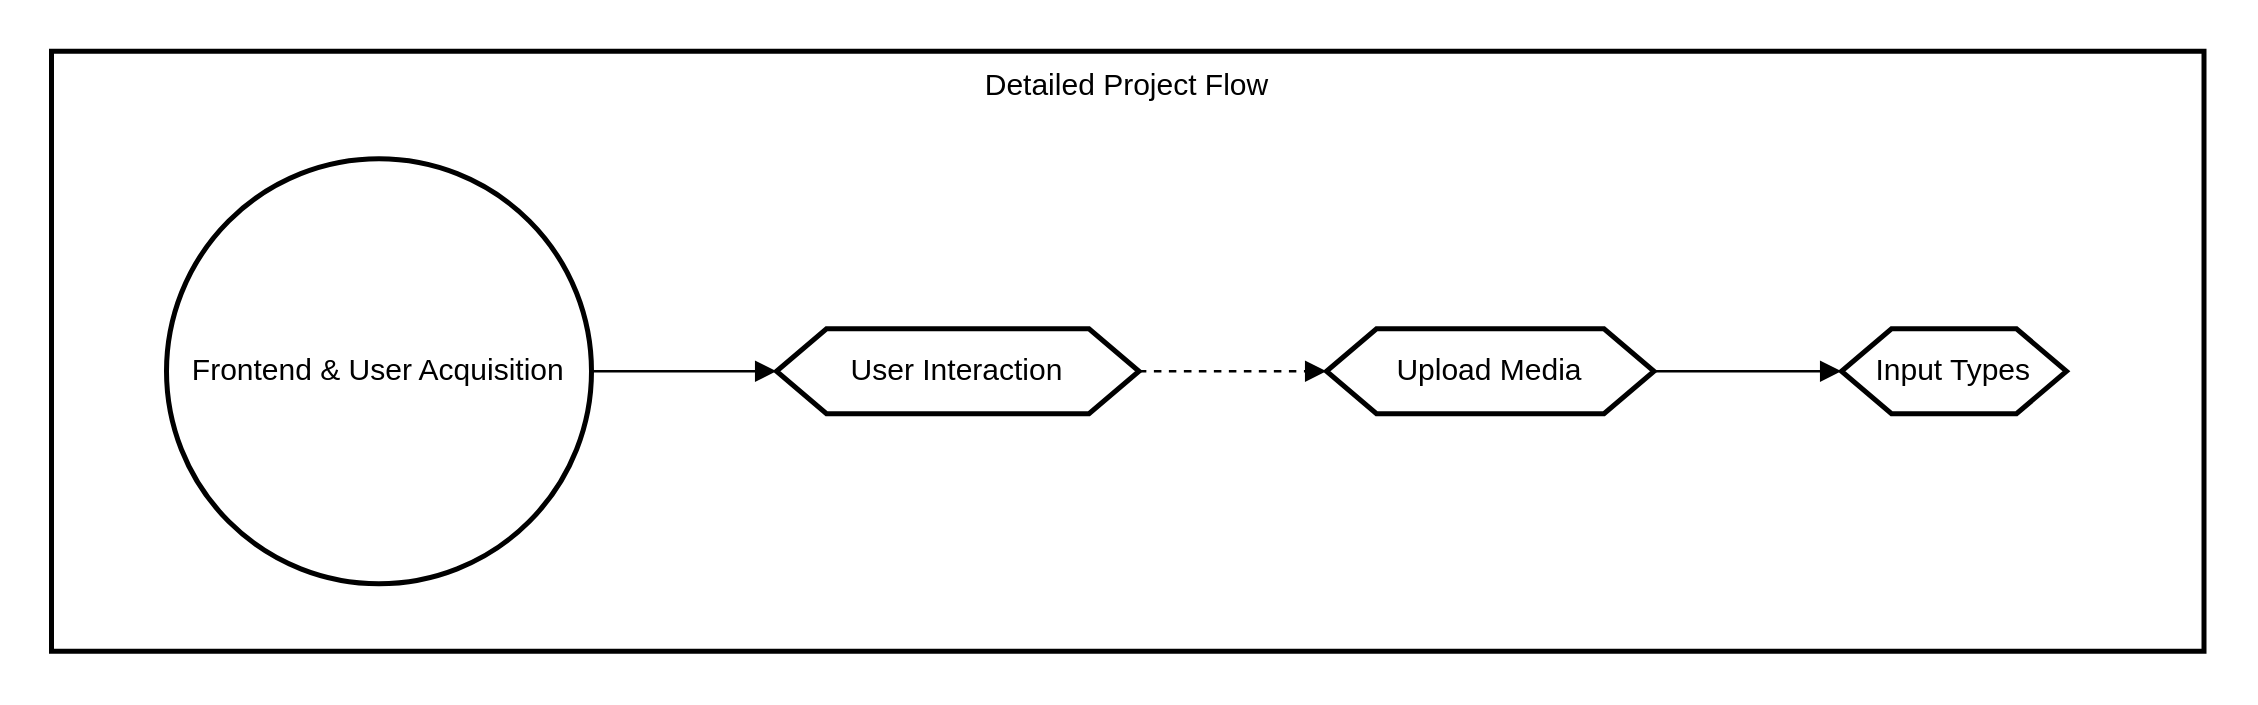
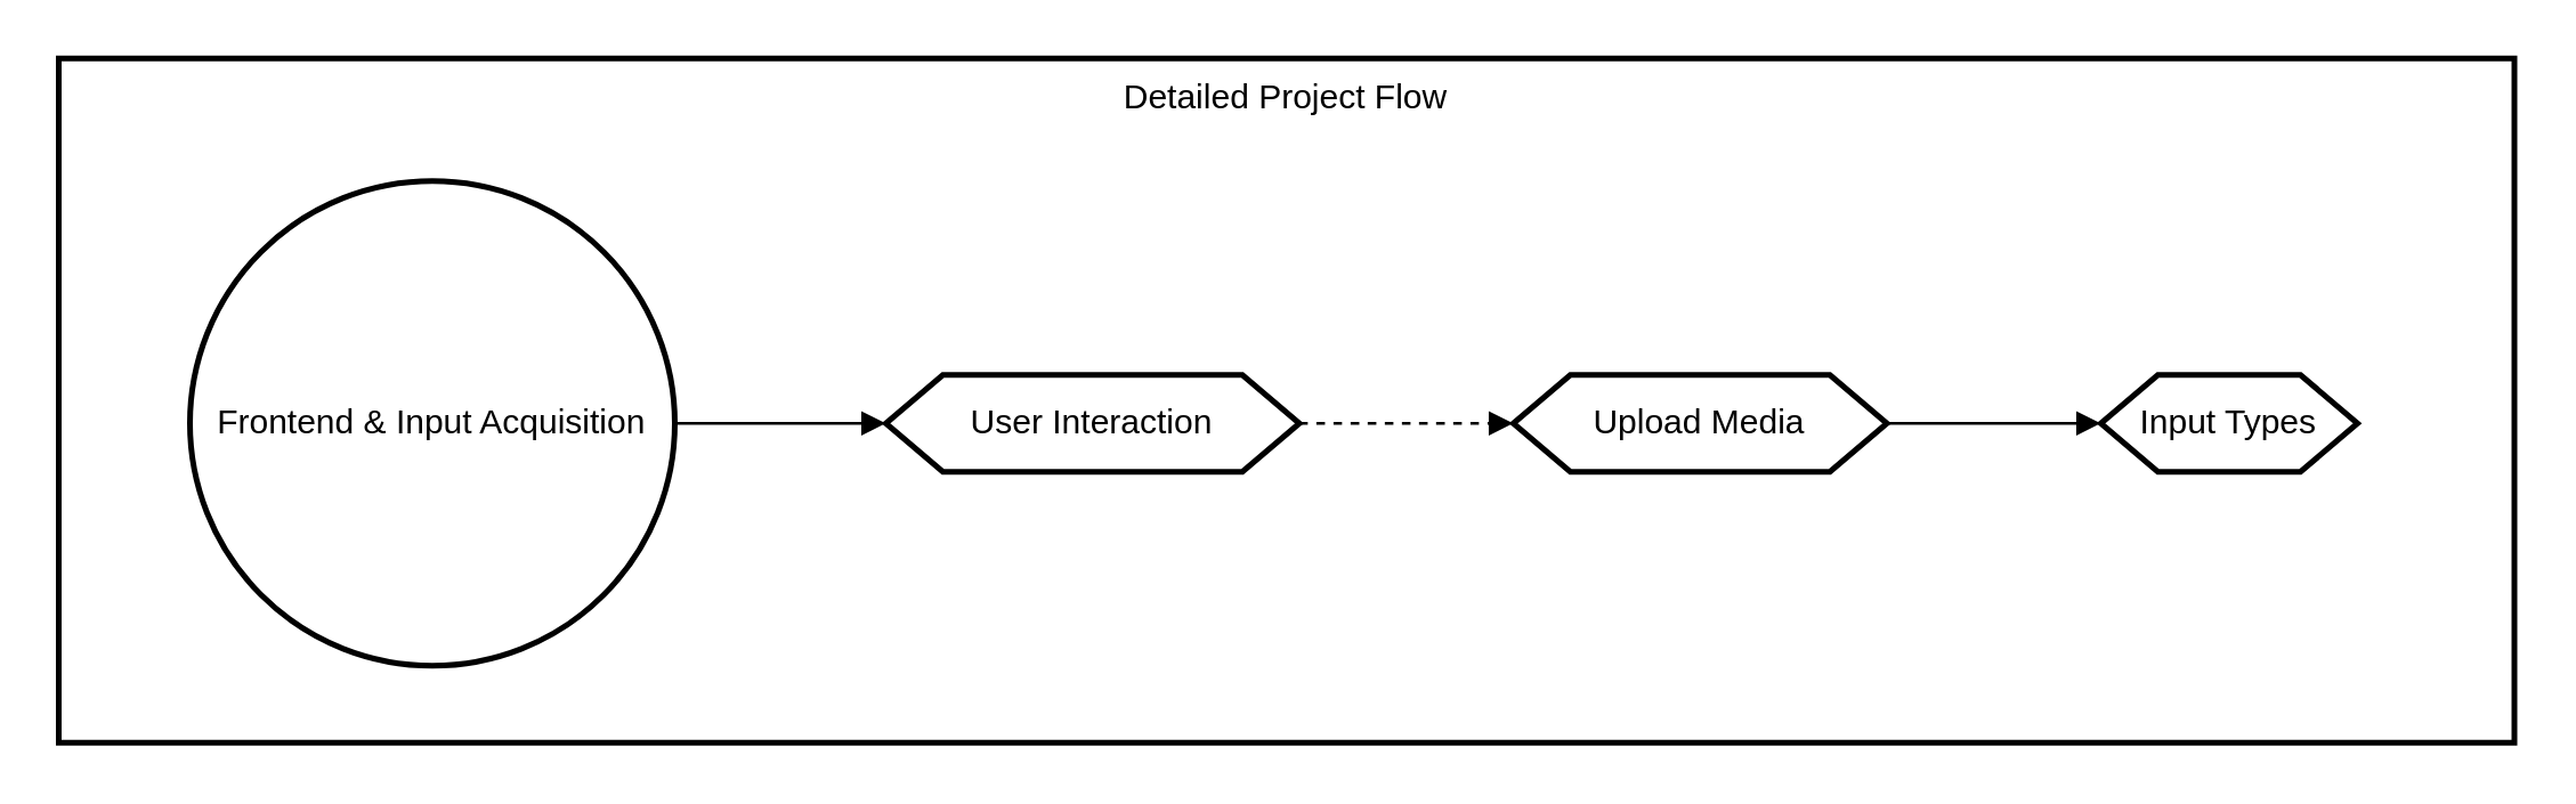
  <mxCell id="0" />
  <mxCell id="1" parent="0" />
  <mxCell id="2" value="Detailed Project Flow" style="whiteSpace=wrap;strokeWidth=2;verticalAlign=top;" vertex="1" parent="1"><mxGeometry x="20" y="20" width="861" height="240" as="geometry" /></mxCell>
- <mxCell id="3" value="Frontend &amp; User Acquisition" style="ellipse;aspect=fixed;strokeWidth=2;whiteSpace=wrap;" vertex="1" parent="2"><mxGeometry x="46" y="43" width="170" height="170" as="geometry" /></mxCell>
+ <mxCell id="3" value="Frontend &amp; Input Acquisition" style="ellipse;aspect=fixed;strokeWidth=2;whiteSpace=wrap;" vertex="1" parent="2"><mxGeometry x="46" y="43" width="170" height="170" as="geometry" /></mxCell>
  <mxCell id="4" value="User Interaction" style="shape=hexagon;perimeter=hexagonPerimeter2;fixedSize=1;strokeWidth=2;whiteSpace=wrap;" vertex="1" parent="2"><mxGeometry x="290" y="111" width="145" height="34" as="geometry" /></mxCell>
  <mxCell id="5" value="Upload Media" style="shape=hexagon;perimeter=hexagonPerimeter2;fixedSize=1;strokeWidth=2;whiteSpace=wrap;" vertex="1" parent="2"><mxGeometry x="510" y="111" width="131" height="34" as="geometry" /></mxCell>
  <mxCell id="6" value="Input Types" style="shape=hexagon;perimeter=hexagonPerimeter2;fixedSize=1;strokeWidth=2;whiteSpace=wrap;" vertex="1" parent="2"><mxGeometry x="716" y="111" width="90" height="34" as="geometry" /></mxCell>
  <mxCell id="7" value="" style="curved=1;startArrow=none;endArrow=block;exitX=1;exitY=0.5;entryX=0;entryY=0.5;" edge="1" parent="2" source="3" target="4"><mxGeometry relative="1" as="geometry"><Array as="points" /></mxGeometry></mxCell>
  <mxCell id="8" value="" style="curved=1;startArrow=none;endArrow=block;exitX=1;exitY=0.5;entryX=0;entryY=0.5;dashed=1;" edge="1" parent="2" source="4" target="5"><mxGeometry relative="1" as="geometry"><Array as="points" /></mxGeometry></mxCell>
  <mxCell id="9" value="" style="curved=1;startArrow=none;endArrow=block;exitX=1;exitY=0.5;entryX=0;entryY=0.5;" edge="1" parent="2" source="5" target="6"><mxGeometry relative="1" as="geometry"><Array as="points" /></mxGeometry></mxCell>
